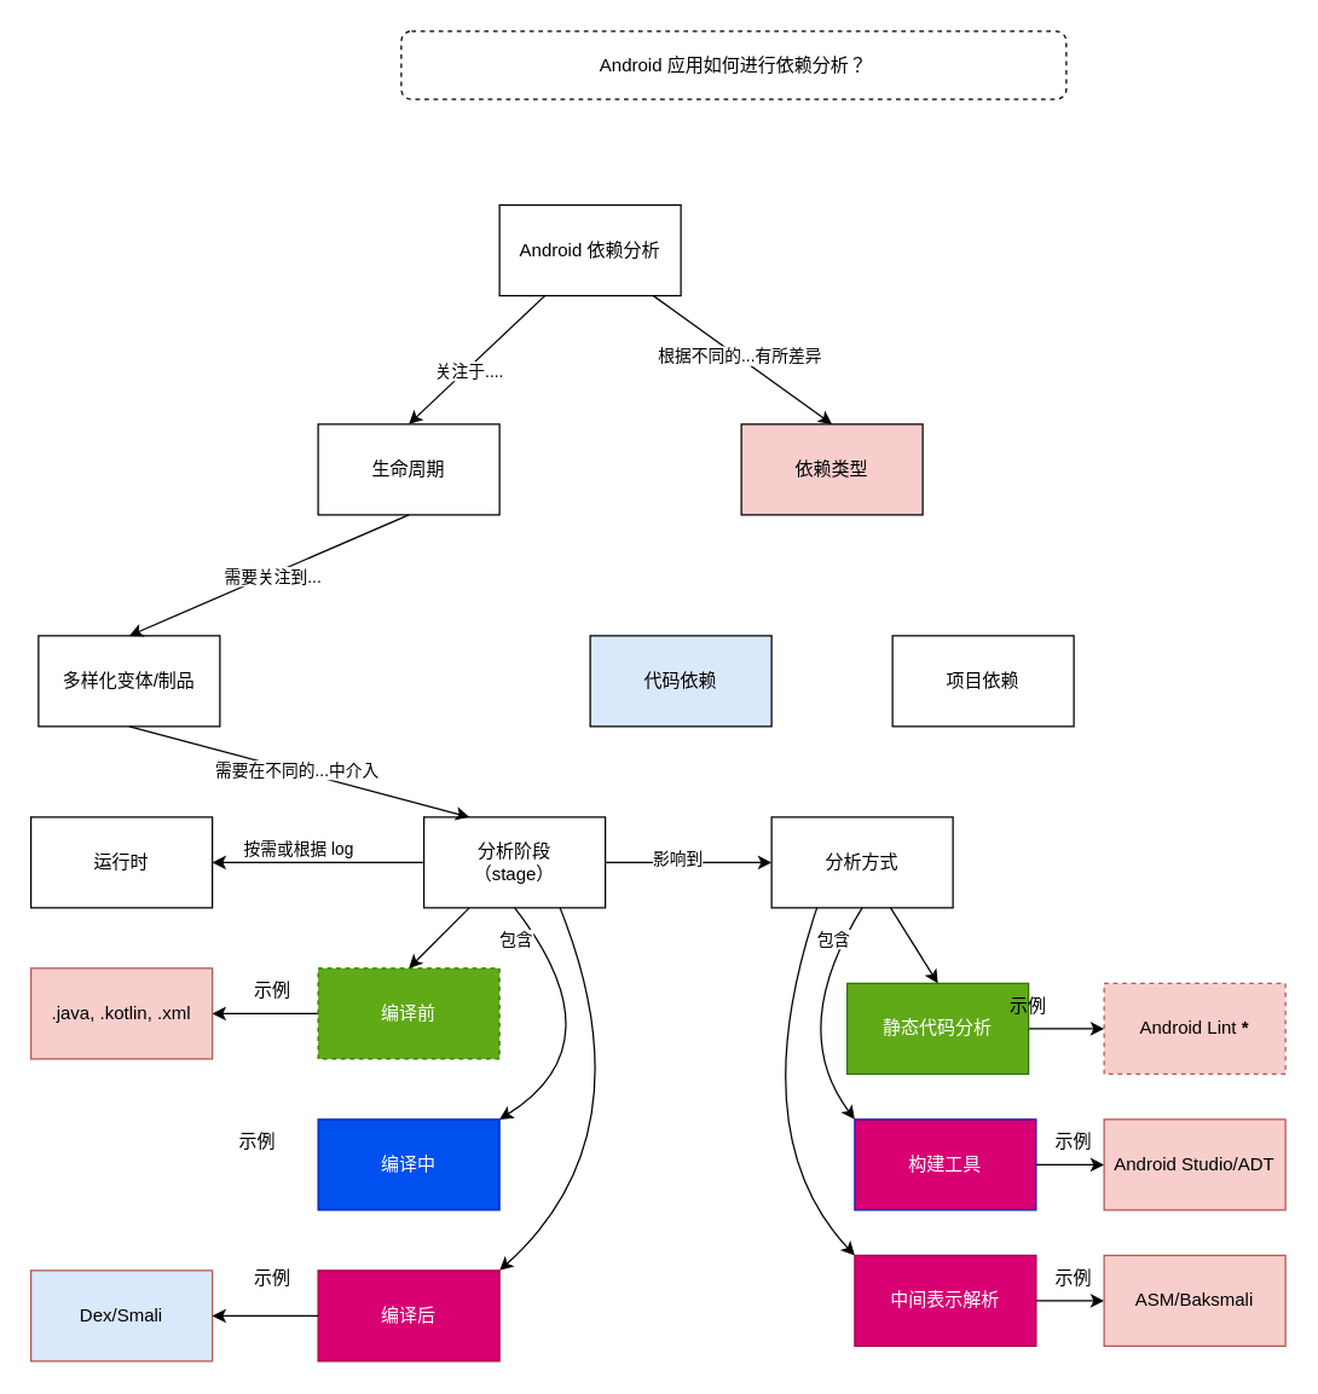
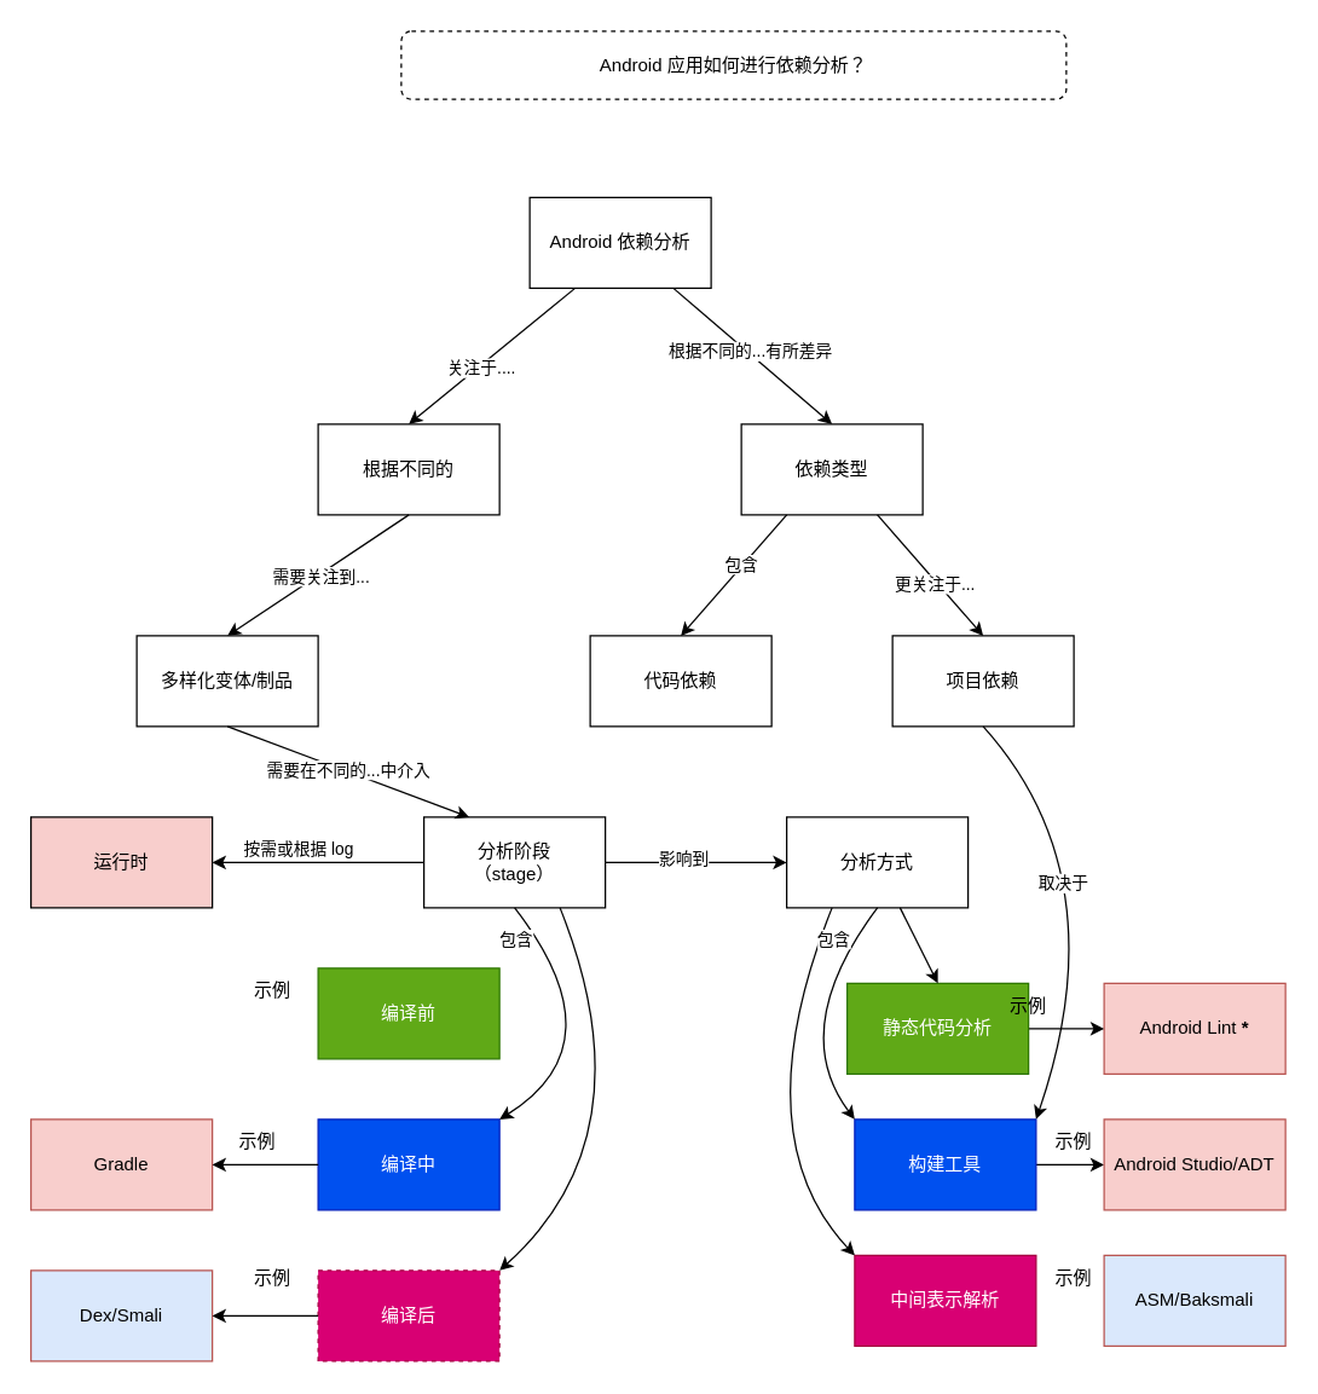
  <mxCell id="0" />
  <mxCell id="1" parent="0" />
- <mxCell id="2" value="Android Lint&amp;nbsp;&lt;b&gt;*&lt;/b&gt;" style="rounded=0;whiteSpace=wrap;html=1;fillColor=#f8cecc;strokeColor=#b85450;dashed=1;" vertex="1" parent="1"><mxGeometry x="730" y="650" width="120" height="60" as="geometry" /></mxCell>
+ <mxCell id="2" value="Android Lint&amp;nbsp;&lt;b&gt;*&lt;/b&gt;" style="rounded=0;whiteSpace=wrap;html=1;fillColor=#f8cecc;strokeColor=#b85450;" vertex="1" parent="1"><mxGeometry x="730" y="650" width="120" height="60" as="geometry" /></mxCell>
  <mxCell id="3" style="edgeStyle=orthogonalEdgeStyle;rounded=0;orthogonalLoop=1;jettySize=auto;html=1;exitX=1;exitY=0.5;exitDx=0;exitDy=0;" edge="1" parent="1" source="5" target="22"><mxGeometry relative="1" as="geometry" /></mxCell>
  <mxCell id="4" value="影响到" style="edgeLabel;html=1;align=center;verticalAlign=middle;resizable=0;points=[];" vertex="1" connectable="0" parent="3"><mxGeometry x="-0.15" y="3" relative="1" as="geometry"><mxPoint as="offset" /></mxGeometry></mxCell>
  <mxCell id="5" value="分析阶段&lt;br&gt;（stage）" style="rounded=0;whiteSpace=wrap;html=1;" vertex="1" parent="1"><mxGeometry x="280" y="540" width="120" height="60" as="geometry" /></mxCell>
- <mxCell id="6" style="edgeStyle=orthogonalEdgeStyle;curved=1;orthogonalLoop=1;jettySize=auto;html=1;exitX=0;exitY=0.5;exitDx=0;exitDy=0;entryX=1;entryY=0.5;entryDx=0;entryDy=0;strokeWidth=1;" edge="1" parent="1" source="7" target="28"><mxGeometry relative="1" as="geometry" /></mxCell>
- <mxCell id="7" value="编译前" style="rounded=0;whiteSpace=wrap;html=1;fillColor=#60a917;fontColor=#ffffff;strokeColor=#2D7600;dashed=1;" vertex="1" parent="1"><mxGeometry x="210" y="640" width="120" height="60" as="geometry" /></mxCell>
+ <mxCell id="7" value="编译前" style="rounded=0;whiteSpace=wrap;html=1;fillColor=#60a917;fontColor=#ffffff;strokeColor=#2D7600;" vertex="1" parent="1"><mxGeometry x="210" y="640" width="120" height="60" as="geometry" /></mxCell>
  <mxCell id="8" value="编译中" style="rounded=0;whiteSpace=wrap;html=1;fillColor=#0050ef;fontColor=#ffffff;strokeColor=#001DBC;" vertex="1" parent="1"><mxGeometry x="210" y="740" width="120" height="60" as="geometry" /></mxCell>
- <mxCell id="9" value="编译后" style="rounded=0;whiteSpace=wrap;html=1;fillColor=#d80073;fontColor=#ffffff;strokeColor=#A50040;" vertex="1" parent="1"><mxGeometry x="210" y="840" width="120" height="60" as="geometry" /></mxCell>
- <mxCell id="10" value="运行时" style="rounded=0;whiteSpace=wrap;html=1;" vertex="1" parent="1"><mxGeometry x="20" y="540" width="120" height="60" as="geometry" /></mxCell>
+ <mxCell id="9" value="编译后" style="rounded=0;whiteSpace=wrap;html=1;fillColor=#d80073;fontColor=#ffffff;strokeColor=#A50040;dashed=1;" vertex="1" parent="1"><mxGeometry x="210" y="840" width="120" height="60" as="geometry" /></mxCell>
+ <mxCell id="10" value="运行时" style="rounded=0;whiteSpace=wrap;html=1;fillColor=#f8cecc;" vertex="1" parent="1"><mxGeometry x="20" y="540" width="120" height="60" as="geometry" /></mxCell>
  <mxCell id="11" style="edgeStyle=orthogonalEdgeStyle;curved=1;orthogonalLoop=1;jettySize=auto;html=1;exitX=1;exitY=0.5;exitDx=0;exitDy=0;strokeWidth=1;" edge="1" parent="1" source="12" target="58"><mxGeometry relative="1" as="geometry" /></mxCell>
- <mxCell id="12" value="构建工具" style="rounded=0;whiteSpace=wrap;html=1;fillColor=#d80073;fontColor=#ffffff;strokeColor=#001DBC;" vertex="1" parent="1"><mxGeometry x="565" y="740" width="120" height="60" as="geometry" /></mxCell>
- <mxCell id="13" style="edgeStyle=orthogonalEdgeStyle;curved=1;orthogonalLoop=1;jettySize=auto;html=1;entryX=0;entryY=0.5;entryDx=0;entryDy=0;strokeWidth=1;" edge="1" parent="1" source="14" target="57"><mxGeometry relative="1" as="geometry" /></mxCell>
+ <mxCell id="12" value="构建工具" style="rounded=0;whiteSpace=wrap;html=1;fillColor=#0050ef;fontColor=#ffffff;strokeColor=#001DBC;" vertex="1" parent="1"><mxGeometry x="565" y="740" width="120" height="60" as="geometry" /></mxCell>
  <mxCell id="14" value="中间表示解析" style="rounded=0;whiteSpace=wrap;html=1;fillColor=#d80073;fontColor=#ffffff;strokeColor=#A50040;" vertex="1" parent="1"><mxGeometry x="565" y="830" width="120" height="60" as="geometry" /></mxCell>
  <mxCell id="15" style="edgeStyle=orthogonalEdgeStyle;curved=1;orthogonalLoop=1;jettySize=auto;html=1;exitX=1;exitY=0.5;exitDx=0;exitDy=0;entryX=0;entryY=0.5;entryDx=0;entryDy=0;strokeWidth=1;" edge="1" parent="1" source="16" target="2"><mxGeometry relative="1" as="geometry" /></mxCell>
  <mxCell id="16" value="静态代码分析" style="rounded=0;whiteSpace=wrap;html=1;fillColor=#60a917;fontColor=#ffffff;strokeColor=#2D7600;" vertex="1" parent="1"><mxGeometry x="560" y="650" width="120" height="60" as="geometry" /></mxCell>
- <mxCell id="17" value="" style="endArrow=classic;html=1;rounded=0;exitX=0.25;exitY=1;exitDx=0;exitDy=0;entryX=0.5;entryY=0;entryDx=0;entryDy=0;" edge="1" parent="1" source="5" target="7"><mxGeometry width="50" height="50" relative="1" as="geometry"><mxPoint x="390" y="720" as="sourcePoint" /><mxPoint x="30" y="670" as="targetPoint" /></mxGeometry></mxCell>
  <mxCell id="18" value="" style="endArrow=classic;html=1;exitX=0.5;exitY=1;exitDx=0;exitDy=0;entryX=1;entryY=0;entryDx=0;entryDy=0;curved=1;" edge="1" parent="1" source="5" target="8"><mxGeometry width="50" height="50" relative="1" as="geometry"><mxPoint x="240" y="610" as="sourcePoint" /><mxPoint x="40" y="680" as="targetPoint" /><Array as="points"><mxPoint x="410" y="690" /></Array></mxGeometry></mxCell>
  <mxCell id="19" value="" style="endArrow=classic;html=1;exitX=0.75;exitY=1;exitDx=0;exitDy=0;entryX=1;entryY=0;entryDx=0;entryDy=0;curved=1;" edge="1" parent="1" source="5" target="9"><mxGeometry width="50" height="50" relative="1" as="geometry"><mxPoint x="270" y="610" as="sourcePoint" /><mxPoint x="215" y="680" as="targetPoint" /><Array as="points"><mxPoint x="430" y="750" /></Array></mxGeometry></mxCell>
  <mxCell id="20" value="" style="endArrow=classic;html=1;rounded=0;exitX=0;exitY=0.5;exitDx=0;exitDy=0;" edge="1" parent="1" source="5" target="10"><mxGeometry width="50" height="50" relative="1" as="geometry"><mxPoint x="330" y="610" as="sourcePoint" /><mxPoint x="370" y="680" as="targetPoint" /></mxGeometry></mxCell>
  <mxCell id="21" value="按需或根据 log" style="edgeLabel;html=1;align=center;verticalAlign=middle;resizable=0;points=[];" vertex="1" connectable="0" parent="20"><mxGeometry x="-0.358" y="2" relative="1" as="geometry"><mxPoint x="-39" y="-12" as="offset" /></mxGeometry></mxCell>
- <mxCell id="22" value="分析方式" style="rounded=0;whiteSpace=wrap;html=1;" vertex="1" parent="1"><mxGeometry x="510" y="540" width="120" height="60" as="geometry" /></mxCell>
+ <mxCell id="22" value="分析方式" style="rounded=0;whiteSpace=wrap;html=1;" vertex="1" parent="1"><mxGeometry x="520" y="540" width="120" height="60" as="geometry" /></mxCell>
  <mxCell id="23" value="" style="endArrow=classic;html=1;entryX=0.5;entryY=0;entryDx=0;entryDy=0;curved=1;" edge="1" parent="1" source="22" target="16"><mxGeometry width="50" height="50" relative="1" as="geometry"><mxPoint x="360" y="610" as="sourcePoint" /><mxPoint x="530" y="680" as="targetPoint" /></mxGeometry></mxCell>
  <mxCell id="24" value="" style="endArrow=classic;html=1;exitX=0.5;exitY=1;exitDx=0;exitDy=0;entryX=0;entryY=0;entryDx=0;entryDy=0;curved=1;" edge="1" parent="1" source="22" target="12"><mxGeometry width="50" height="50" relative="1" as="geometry"><mxPoint x="860" y="610" as="sourcePoint" /><mxPoint x="710" y="680" as="targetPoint" /><Array as="points"><mxPoint x="520" y="680" /></Array></mxGeometry></mxCell>
  <mxCell id="25" value="" style="endArrow=classic;html=1;exitX=0.25;exitY=1;exitDx=0;exitDy=0;entryX=0;entryY=0;entryDx=0;entryDy=0;curved=1;" edge="1" parent="1" source="22" target="14"><mxGeometry width="50" height="50" relative="1" as="geometry"><mxPoint x="890" y="610" as="sourcePoint" /><mxPoint x="780" y="680" as="targetPoint" /><Array as="points"><mxPoint x="490" y="750" /></Array></mxGeometry></mxCell>
+ <mxCell id="26" value="Gradle" style="rounded=0;whiteSpace=wrap;html=1;fillColor=#f8cecc;strokeColor=#b85450;" vertex="1" parent="1"><mxGeometry x="20" y="740" width="120" height="60" as="geometry" /></mxCell>
  <mxCell id="27" value="Dex/Smali" style="rounded=0;whiteSpace=wrap;html=1;fillColor=#dae8fc;strokeColor=#b85450;" vertex="1" parent="1"><mxGeometry x="20" y="840" width="120" height="60" as="geometry" /></mxCell>
- <mxCell id="28" value=".java, .kotlin, .xml" style="rounded=0;whiteSpace=wrap;html=1;fillColor=#f8cecc;strokeColor=#b85450;" vertex="1" parent="1"><mxGeometry x="20" y="640" width="120" height="60" as="geometry" /></mxCell>
  <mxCell id="29" value="包含" style="edgeLabel;html=1;align=center;verticalAlign=middle;resizable=0;points=[];" vertex="1" connectable="0" parent="1"><mxGeometry x="340" y="620.002" as="geometry" /></mxCell>
- <mxCell id="30" value="多样化变体/制品" style="rounded=0;whiteSpace=wrap;html=1;" vertex="1" parent="1"><mxGeometry x="25" y="420" width="120" height="60" as="geometry" /></mxCell>
+ <mxCell id="30" value="多样化变体/制品" style="rounded=0;whiteSpace=wrap;html=1;" vertex="1" parent="1"><mxGeometry x="90" y="420" width="120" height="60" as="geometry" /></mxCell>
  <mxCell id="31" value="" style="endArrow=classic;html=1;rounded=0;exitX=0.5;exitY=1;exitDx=0;exitDy=0;entryX=0.25;entryY=0;entryDx=0;entryDy=0;" edge="1" parent="1" source="30" target="5"><mxGeometry width="50" height="50" relative="1" as="geometry"><mxPoint x="330" y="610" as="sourcePoint" /><mxPoint x="370" y="680" as="targetPoint" /></mxGeometry></mxCell>
  <mxCell id="32" value="需要在不同的...中介入" style="edgeLabel;html=1;align=center;verticalAlign=middle;resizable=0;points=[];" vertex="1" connectable="0" parent="31"><mxGeometry x="-0.02" y="1" relative="1" as="geometry"><mxPoint as="offset" /></mxGeometry></mxCell>
- <mxCell id="33" value="生命周期" style="rounded=0;whiteSpace=wrap;html=1;" vertex="1" parent="1"><mxGeometry x="210" y="280" width="120" height="60" as="geometry" /></mxCell>
+ <mxCell id="33" value="根据不同的" style="rounded=0;whiteSpace=wrap;html=1;" vertex="1" parent="1"><mxGeometry x="210" y="280" width="120" height="60" as="geometry" /></mxCell>
  <mxCell id="34" value="" style="endArrow=classic;html=1;rounded=0;exitX=0.5;exitY=1;exitDx=0;exitDy=0;entryX=0.5;entryY=0;entryDx=0;entryDy=0;" edge="1" parent="1" source="33" target="30"><mxGeometry width="50" height="50" relative="1" as="geometry"><mxPoint x="160" y="460" as="sourcePoint" /><mxPoint x="270" y="550" as="targetPoint" /></mxGeometry></mxCell>
  <mxCell id="35" value="需要关注到..." style="edgeLabel;html=1;align=center;verticalAlign=middle;resizable=0;points=[];" vertex="1" connectable="0" parent="34"><mxGeometry x="-0.02" y="1" relative="1" as="geometry"><mxPoint as="offset" /></mxGeometry></mxCell>
  <mxCell id="36" value="Android 应用如何进行依赖分析？" style="rounded=1;whiteSpace=wrap;html=1;dashed=1;" vertex="1" parent="1"><mxGeometry x="265" y="20" width="440" height="45" as="geometry" /></mxCell>
- <mxCell id="37" value="Android 依赖分析" style="rounded=0;whiteSpace=wrap;html=1;" vertex="1" parent="1"><mxGeometry x="330" y="135" width="120" height="60" as="geometry" /></mxCell>
+ <mxCell id="37" value="Android 依赖分析" style="rounded=0;whiteSpace=wrap;html=1;" vertex="1" parent="1"><mxGeometry x="350" y="130" width="120" height="60" as="geometry" /></mxCell>
  <mxCell id="38" value="" style="endArrow=classic;html=1;rounded=0;exitX=0.25;exitY=1;exitDx=0;exitDy=0;entryX=0.5;entryY=0;entryDx=0;entryDy=0;" edge="1" parent="1" source="37" target="33"><mxGeometry width="50" height="50" relative="1" as="geometry"><mxPoint x="490" y="410" as="sourcePoint" /><mxPoint x="540" y="360" as="targetPoint" /></mxGeometry></mxCell>
  <mxCell id="39" value="关注于...." style="edgeLabel;html=1;align=center;verticalAlign=middle;resizable=0;points=[];" vertex="1" connectable="0" parent="38"><mxGeometry x="0.142" y="1" relative="1" as="geometry"><mxPoint as="offset" /></mxGeometry></mxCell>
- <mxCell id="40" value="依赖类型" style="rounded=0;whiteSpace=wrap;html=1;fillColor=#f8cecc;" vertex="1" parent="1"><mxGeometry x="490" y="280" width="120" height="60" as="geometry" /></mxCell>
+ <mxCell id="40" value="依赖类型" style="rounded=0;whiteSpace=wrap;html=1;" vertex="1" parent="1"><mxGeometry x="490" y="280" width="120" height="60" as="geometry" /></mxCell>
  <mxCell id="41" value="项目依赖" style="rounded=0;whiteSpace=wrap;html=1;" vertex="1" parent="1"><mxGeometry x="590" y="420" width="120" height="60" as="geometry" /></mxCell>
- <mxCell id="42" value="代码依赖" style="rounded=0;whiteSpace=wrap;html=1;fillColor=#dae8fc;" vertex="1" parent="1"><mxGeometry x="390" y="420" width="120" height="60" as="geometry" /></mxCell>
+ <mxCell id="42" value="代码依赖" style="rounded=0;whiteSpace=wrap;html=1;" vertex="1" parent="1"><mxGeometry x="390" y="420" width="120" height="60" as="geometry" /></mxCell>
+ <mxCell id="43" value="" style="endArrow=classic;html=1;exitX=0.5;exitY=1;exitDx=0;exitDy=0;entryX=1;entryY=0;entryDx=0;entryDy=0;curved=1;" edge="1" parent="1" source="41" target="12"><mxGeometry width="50" height="50" relative="1" as="geometry"><mxPoint x="890" y="610" as="sourcePoint" /><mxPoint x="850" y="610" as="targetPoint" /><Array as="points"><mxPoint x="740" y="580" /></Array></mxGeometry></mxCell>
+ <mxCell id="44" value="取决于" style="edgeLabel;html=1;align=center;verticalAlign=middle;resizable=0;points=[];" vertex="1" connectable="0" parent="43"><mxGeometry x="-0.264" y="-30" relative="1" as="geometry"><mxPoint as="offset" /></mxGeometry></mxCell>
+ <mxCell id="45" value="" style="endArrow=classic;html=1;rounded=0;exitX=0.25;exitY=1;exitDx=0;exitDy=0;entryX=0.5;entryY=0;entryDx=0;entryDy=0;" edge="1" parent="1" source="40" target="42"><mxGeometry width="50" height="50" relative="1" as="geometry"><mxPoint x="610" y="490" as="sourcePoint" /><mxPoint x="660" y="440" as="targetPoint" /></mxGeometry></mxCell>
+ <mxCell id="46" value="包含" style="edgeLabel;html=1;align=center;verticalAlign=middle;resizable=0;points=[];" vertex="1" connectable="0" parent="45"><mxGeometry x="-0.145" y="-1" relative="1" as="geometry"><mxPoint y="-1" as="offset" /></mxGeometry></mxCell>
+ <mxCell id="47" value="" style="endArrow=classic;html=1;rounded=0;exitX=0.75;exitY=1;exitDx=0;exitDy=0;entryX=0.5;entryY=0;entryDx=0;entryDy=0;" edge="1" parent="1" source="40" target="41"><mxGeometry width="50" height="50" relative="1" as="geometry"><mxPoint x="524.12" y="349.04" as="sourcePoint" /><mxPoint x="460" y="430" as="targetPoint" /></mxGeometry></mxCell>
+ <mxCell id="48" value="更关注于..." style="edgeLabel;html=1;align=center;verticalAlign=middle;resizable=0;points=[];" vertex="1" connectable="0" parent="47"><mxGeometry x="0.105" y="-2" relative="1" as="geometry"><mxPoint as="offset" /></mxGeometry></mxCell>
  <mxCell id="49" value="" style="endArrow=classic;html=1;rounded=0;entryX=0.5;entryY=0;entryDx=0;entryDy=0;" edge="1" parent="1" source="37" target="40"><mxGeometry width="50" height="50" relative="1" as="geometry"><mxPoint x="590" y="350" as="sourcePoint" /><mxPoint x="660" y="430" as="targetPoint" /></mxGeometry></mxCell>
  <mxCell id="50" value="根据不同的...有所差异" style="edgeLabel;html=1;align=center;verticalAlign=middle;resizable=0;points=[];" vertex="1" connectable="0" parent="49"><mxGeometry x="-0.056" y="1" relative="1" as="geometry"><mxPoint as="offset" /></mxGeometry></mxCell>
  <mxCell id="51" value="包含" style="edgeLabel;html=1;align=center;verticalAlign=middle;resizable=0;points=[];" vertex="1" connectable="0" parent="1"><mxGeometry x="550" y="620.002" as="geometry" /></mxCell>
+ <mxCell id="52" style="edgeStyle=orthogonalEdgeStyle;curved=1;orthogonalLoop=1;jettySize=auto;html=1;exitX=0;exitY=0.5;exitDx=0;exitDy=0;strokeWidth=1;" edge="1" parent="1" source="8" target="26"><mxGeometry relative="1" as="geometry"><mxPoint x="220" y="680" as="sourcePoint" /><mxPoint x="150" y="680" as="targetPoint" /></mxGeometry></mxCell>
  <mxCell id="53" style="edgeStyle=orthogonalEdgeStyle;curved=1;orthogonalLoop=1;jettySize=auto;html=1;exitX=0;exitY=0.5;exitDx=0;exitDy=0;strokeWidth=1;entryX=1;entryY=0.5;entryDx=0;entryDy=0;" edge="1" parent="1" source="9" target="27"><mxGeometry relative="1" as="geometry"><mxPoint x="220" y="780" as="sourcePoint" /><mxPoint x="150" y="780" as="targetPoint" /></mxGeometry></mxCell>
  <mxCell id="54" value="示例" style="text;html=1;strokeColor=none;fillColor=none;align=center;verticalAlign=middle;whiteSpace=wrap;rounded=0;dashed=1;" vertex="1" parent="1"><mxGeometry x="150" y="640" width="60" height="30" as="geometry" /></mxCell>
  <mxCell id="55" value="示例" style="text;html=1;strokeColor=none;fillColor=none;align=center;verticalAlign=middle;whiteSpace=wrap;rounded=0;dashed=1;" vertex="1" parent="1"><mxGeometry x="140" y="740" width="60" height="30" as="geometry" /></mxCell>
  <mxCell id="56" value="示例" style="text;html=1;strokeColor=none;fillColor=none;align=center;verticalAlign=middle;whiteSpace=wrap;rounded=0;dashed=1;" vertex="1" parent="1"><mxGeometry x="150" y="830" width="60" height="30" as="geometry" /></mxCell>
- <mxCell id="57" value="ASM/Baksmali" style="rounded=0;whiteSpace=wrap;html=1;fillColor=#f8cecc;strokeColor=#b85450;" vertex="1" parent="1"><mxGeometry x="730" y="830" width="120" height="60" as="geometry" /></mxCell>
+ <mxCell id="57" value="ASM/Baksmali" style="rounded=0;whiteSpace=wrap;html=1;fillColor=#dae8fc;strokeColor=#b85450;" vertex="1" parent="1"><mxGeometry x="730" y="830" width="120" height="60" as="geometry" /></mxCell>
  <mxCell id="58" value="Android Studio/ADT" style="rounded=0;whiteSpace=wrap;html=1;fillColor=#f8cecc;strokeColor=#b85450;" vertex="1" parent="1"><mxGeometry x="730" y="740" width="120" height="60" as="geometry" /></mxCell>
  <mxCell id="59" value="示例" style="text;html=1;strokeColor=none;fillColor=none;align=center;verticalAlign=middle;whiteSpace=wrap;rounded=0;dashed=1;" vertex="1" parent="1"><mxGeometry x="680" y="830" width="60" height="30" as="geometry" /></mxCell>
  <mxCell id="60" value="示例" style="text;html=1;strokeColor=none;fillColor=none;align=center;verticalAlign=middle;whiteSpace=wrap;rounded=0;dashed=1;" vertex="1" parent="1"><mxGeometry x="680" y="740" width="60" height="30" as="geometry" /></mxCell>
  <mxCell id="61" value="示例" style="text;html=1;strokeColor=none;fillColor=none;align=center;verticalAlign=middle;whiteSpace=wrap;rounded=0;dashed=1;" vertex="1" parent="1"><mxGeometry x="650" y="650" width="60" height="30" as="geometry" /></mxCell>
